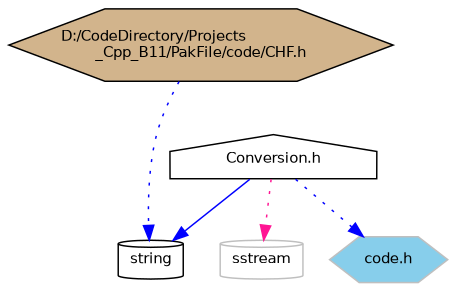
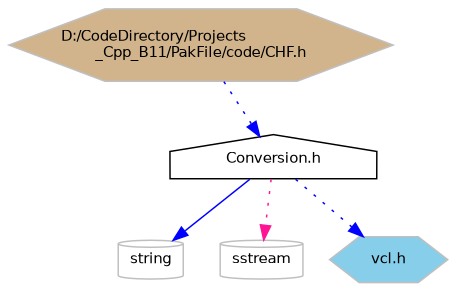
  digraph {
    node [color=grey75 fillcolor=white fontname=Helvetica fontsize=10 shape=hexagon style=filled]
    edge [color=blue fontname=Helvetica fontsize=10 labelfontname=Helvetica labelfontsize=10 style=dotted]
-   n1 [color=black fillcolor=tan fontcolor=black height=0.2 label="D:/CodeDirectory/Projects\l_Cpp_B11/PakFile/code/CHF.h" width=0.4]
+   n1 [fillcolor=tan fontcolor=black height=0.2 label="D:/CodeDirectory/Projects\l_Cpp_B11/PakFile/code/CHF.h" width=0.4]
    n2 [color=black height=0.2 label="Conversion.h" shape=house width=0.4]
-   n3 [color=black height=0.2 label=string shape=cylinder width=0.4]
+   n3 [height=0.2 label=string shape=cylinder width=0.4]
    n4 [height=0.2 label=sstream shape=cylinder width=0.4]
-   n5 [fillcolor=skyblue height=0.2 label="code.h" width=0.4]
-   n1 -> n3
+   n5 [fillcolor=skyblue height=0.2 label="vcl.h" width=0.4]
+   n1 -> n2
    n2 -> n3 [style=solid]
    n2 -> n4 [color=deeppink]
    n2 -> n5
  }
